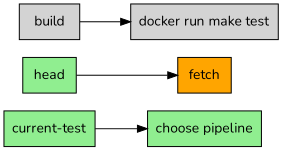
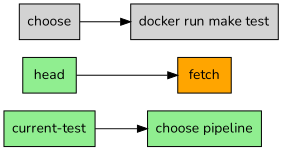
  digraph {
    fontname=Nunito
    rankdir=LR
    node [fillcolor="#90ee90" fontname=Nunito shape=box style=filled]
    edge [fontname=Nunito style=solid]
    n1 [label="current-test"]
    n2 [label="choose pipeline"]
    n3 [label=head]
    n4 [fillcolor="#ffa500" label=fetch]
-   n5 [fillcolor="#d3d3d3" label=build]
+   n5 [fillcolor="#d3d3d3" label=choose]
    n6 [fillcolor="#d3d3d3" label="docker run make test"]
    n1 -> n2
    n3 -> n4
    n5 -> n6
  }
